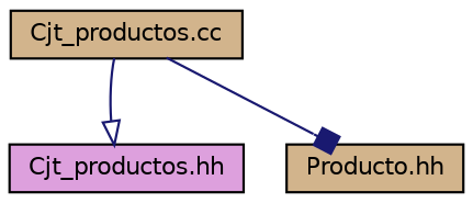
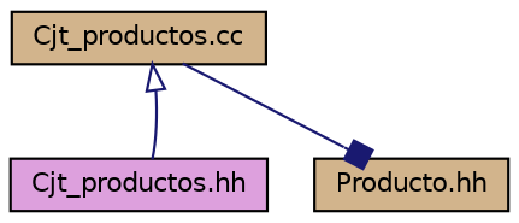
  digraph {
    node [color=black fillcolor=tan fontname=Helvetica fontsize=10 shape=record style=filled]
    edge [color=midnightblue fontname=Helvetica fontsize=10 labelfontname=Helvetica labelfontsize=10 style=solid]
    n1 [fontcolor=black height=0.2 label="Cjt_productos.cc" width=0.4]
    n2 [fillcolor=plum height=0.2 label="Cjt_productos.hh" width=0.4]
    n3 [height=0.2 label="Producto.hh" width=0.4]
-   n1 -> n2 [arrowhead=onormal]
+   n2 -> n1 [arrowhead=onormal]
    n1 -> n3 [arrowhead=box]
  }
